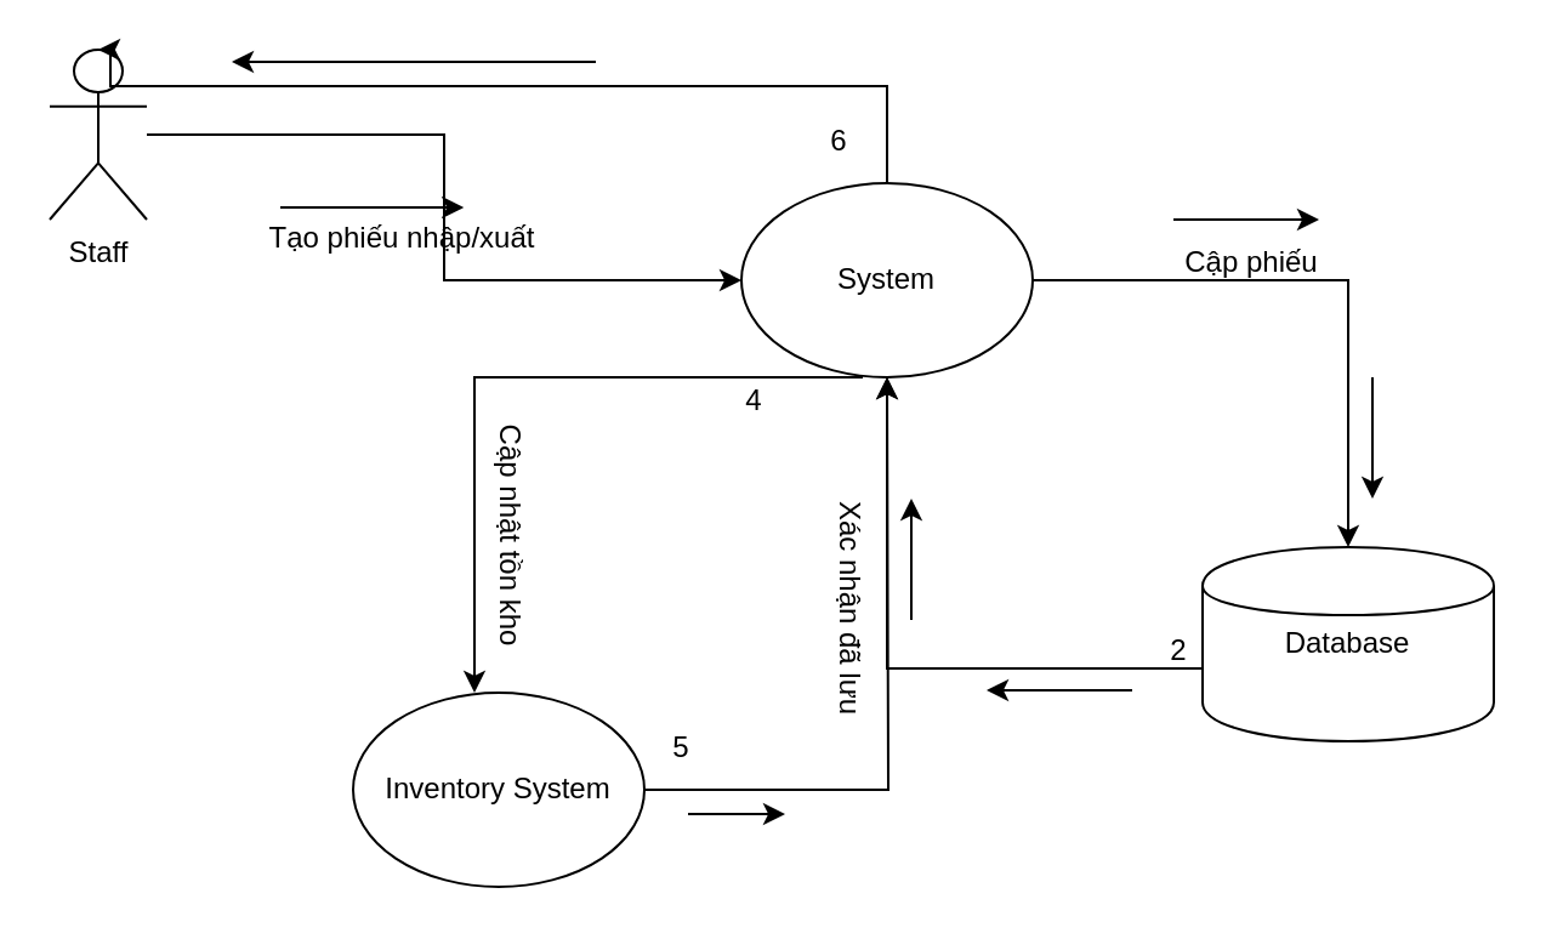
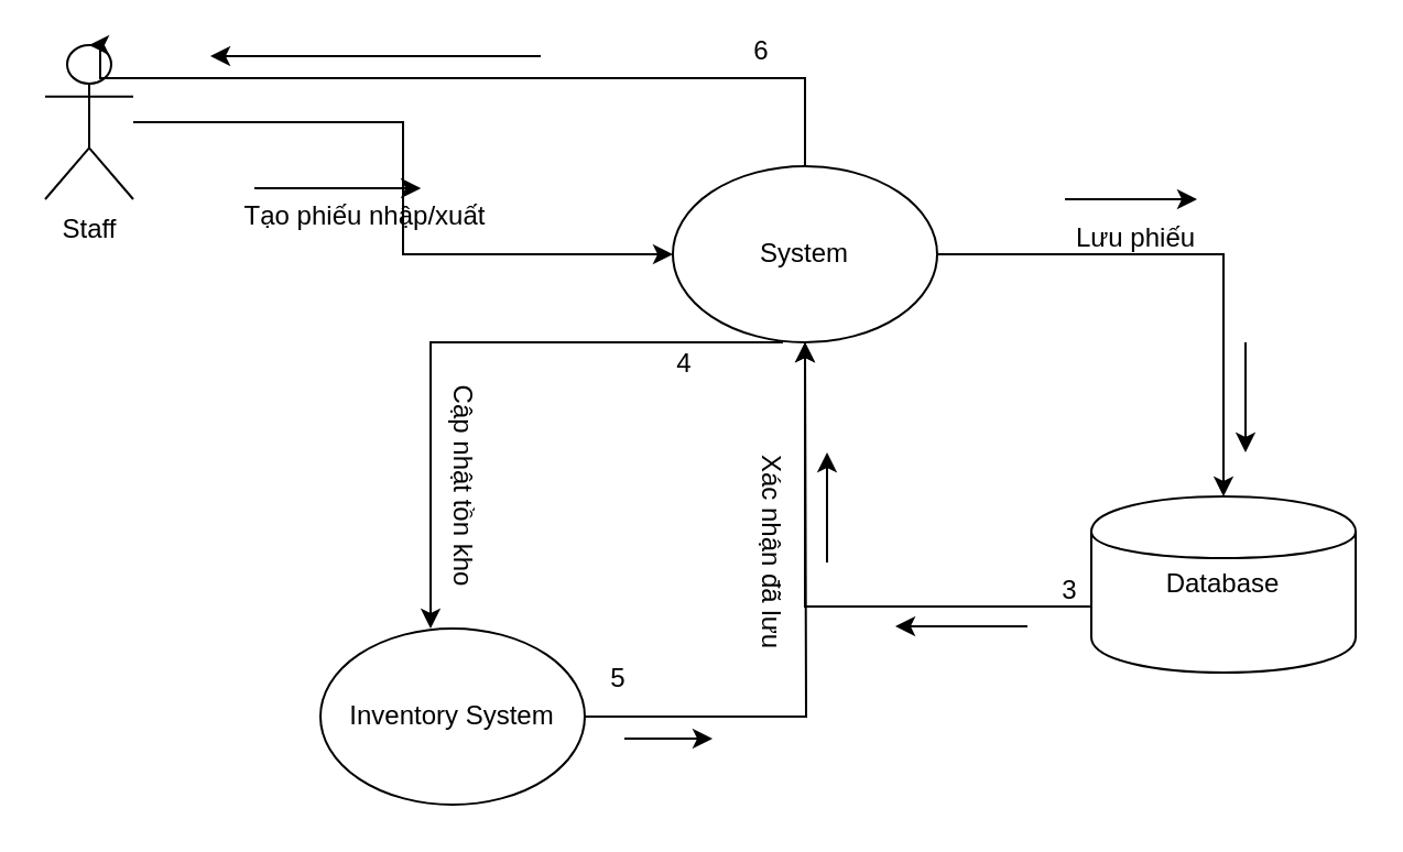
  <mxCell id="0" />
  <mxCell id="1" parent="0" />
  <mxCell id="2" style="edgeStyle=orthogonalEdgeStyle;rounded=0;orthogonalLoop=1;jettySize=auto;html=1;" edge="1" parent="1" source="3" target="6"><mxGeometry relative="1" as="geometry" /></mxCell>
  <mxCell id="3" value="Staff" style="shape=umlActor;verticalLabelPosition=bottom;verticalAlign=top;html=1;outlineConnect=0;" vertex="1" parent="1"><mxGeometry x="20" y="20" width="40" height="70" as="geometry" /></mxCell>
  <mxCell id="4" style="edgeStyle=orthogonalEdgeStyle;rounded=0;orthogonalLoop=1;jettySize=auto;html=1;entryX=0.5;entryY=0;entryDx=0;entryDy=0;" edge="1" parent="1" source="6" target="10"><mxGeometry relative="1" as="geometry"><mxPoint x="555" y="215" as="targetPoint" /></mxGeometry></mxCell>
  <mxCell id="5" style="edgeStyle=orthogonalEdgeStyle;rounded=0;orthogonalLoop=1;jettySize=auto;html=1;entryX=0.5;entryY=0;entryDx=0;entryDy=0;" edge="1" parent="1"><mxGeometry relative="1" as="geometry"><mxPoint x="355" y="155" as="sourcePoint" /><mxPoint x="195" y="285" as="targetPoint" /><Array as="points"><mxPoint x="195" y="155" /></Array></mxGeometry></mxCell>
  <mxCell id="6" value="System" style="ellipse;whiteSpace=wrap;html=1;" vertex="1" parent="1"><mxGeometry x="305" y="75" width="120" height="80" as="geometry" /></mxCell>
  <mxCell id="7" style="edgeStyle=orthogonalEdgeStyle;rounded=0;orthogonalLoop=1;jettySize=auto;html=1;" edge="1" parent="1" source="8"><mxGeometry relative="1" as="geometry"><mxPoint x="365" y="155" as="targetPoint" /></mxGeometry></mxCell>
  <mxCell id="8" value="Inventory System" style="ellipse;whiteSpace=wrap;html=1;" vertex="1" parent="1"><mxGeometry x="145" y="285" width="120" height="80" as="geometry" /></mxCell>
  <mxCell id="9" style="edgeStyle=orthogonalEdgeStyle;rounded=0;orthogonalLoop=1;jettySize=auto;html=1;entryX=0.5;entryY=1;entryDx=0;entryDy=0;entryPerimeter=0;" edge="1" parent="1" source="10" target="6"><mxGeometry relative="1" as="geometry"><mxPoint x="365" y="165" as="targetPoint" /><Array as="points"><mxPoint x="365" y="275" /></Array></mxGeometry></mxCell>
  <mxCell id="10" value="Database" style="shape=cylinder;whiteSpace=wrap;html=1;" vertex="1" parent="1"><mxGeometry x="495" y="225" width="120" height="80" as="geometry" /></mxCell>
  <mxCell id="11" value="Tạo phiếu nhập/xuất" style="text;html=1;align=center;verticalAlign=middle;resizable=0;points=[];autosize=1;strokeColor=none;fillColor=none;" vertex="1" parent="1"><mxGeometry x="100" y="83" width="130" height="30" as="geometry" /></mxCell>
  <mxCell id="12" value="" style="endArrow=classic;html=1;rounded=0;entryX=0.697;entryY=0.067;entryDx=0;entryDy=0;entryPerimeter=0;" edge="1" parent="1" target="11"><mxGeometry width="50" height="50" relative="1" as="geometry"><mxPoint x="115" y="85" as="sourcePoint" /><mxPoint x="165" y="35" as="targetPoint" /></mxGeometry></mxCell>
- <mxCell id="13" value="Cập phiếu" style="text;html=1;align=center;verticalAlign=middle;resizable=0;points=[];autosize=1;strokeColor=none;fillColor=none;" vertex="1" parent="1"><mxGeometry x="475" y="93" width="80" height="30" as="geometry" /></mxCell>
- <mxCell id="14" value="2" style="text;html=1;align=center;verticalAlign=middle;resizable=0;points=[];autosize=1;strokeColor=none;fillColor=none;" vertex="1" parent="1"><mxGeometry x="470" y="253" width="30" height="30" as="geometry" /></mxCell>
+ <mxCell id="13" value="Lưu phiếu" style="text;html=1;align=center;verticalAlign=middle;resizable=0;points=[];autosize=1;strokeColor=none;fillColor=none;" vertex="1" parent="1"><mxGeometry x="475" y="93" width="80" height="30" as="geometry" /></mxCell>
+ <mxCell id="14" value="3" style="text;html=1;align=center;verticalAlign=middle;resizable=0;points=[];autosize=1;strokeColor=none;fillColor=none;" vertex="1" parent="1"><mxGeometry x="470" y="253" width="30" height="30" as="geometry" /></mxCell>
  <mxCell id="15" value="Xác nhận đã lưu" style="text;html=1;align=center;verticalAlign=middle;resizable=0;points=[];autosize=1;strokeColor=none;fillColor=none;rotation=90;" vertex="1" parent="1"><mxGeometry x="295" y="235" width="110" height="30" as="geometry" /></mxCell>
  <mxCell id="16" value="4" style="text;html=1;align=center;verticalAlign=middle;resizable=0;points=[];autosize=1;strokeColor=none;fillColor=none;" vertex="1" parent="1"><mxGeometry x="295" y="150" width="30" height="30" as="geometry" /></mxCell>
  <mxCell id="17" value="Cập nhật tồn kho" style="text;html=1;align=center;verticalAlign=middle;resizable=0;points=[];autosize=1;strokeColor=none;fillColor=none;rotation=90;" vertex="1" parent="1"><mxGeometry x="155" y="205" width="110" height="30" as="geometry" /></mxCell>
  <mxCell id="18" value="5" style="text;html=1;align=center;verticalAlign=middle;resizable=0;points=[];autosize=1;strokeColor=none;fillColor=none;" vertex="1" parent="1"><mxGeometry x="265" y="293" width="30" height="30" as="geometry" /></mxCell>
  <mxCell id="19" style="edgeStyle=orthogonalEdgeStyle;rounded=0;orthogonalLoop=1;jettySize=auto;html=1;entryX=0.5;entryY=0;entryDx=0;entryDy=0;entryPerimeter=0;" edge="1" parent="1" source="6" target="3"><mxGeometry relative="1" as="geometry"><Array as="points"><mxPoint x="365" y="35" /><mxPoint x="45" y="35" /></Array></mxGeometry></mxCell>
  <mxCell id="20" value="" style="endArrow=classic;html=1;rounded=0;" edge="1" parent="1"><mxGeometry width="50" height="50" relative="1" as="geometry"><mxPoint x="483" y="90" as="sourcePoint" /><mxPoint x="543" y="90" as="targetPoint" /></mxGeometry></mxCell>
  <mxCell id="21" value="" style="endArrow=classic;html=1;rounded=0;" edge="1" parent="1"><mxGeometry width="50" height="50" relative="1" as="geometry"><mxPoint x="565" y="155" as="sourcePoint" /><mxPoint x="565" y="205" as="targetPoint" /></mxGeometry></mxCell>
  <mxCell id="22" value="" style="endArrow=classic;html=1;rounded=0;" edge="1" parent="1"><mxGeometry width="50" height="50" relative="1" as="geometry"><mxPoint x="466" y="284" as="sourcePoint" /><mxPoint x="406" y="284" as="targetPoint" /></mxGeometry></mxCell>
  <mxCell id="23" value="" style="endArrow=classic;html=1;rounded=0;" edge="1" parent="1"><mxGeometry width="50" height="50" relative="1" as="geometry"><mxPoint x="375" y="255" as="sourcePoint" /><mxPoint x="375" y="205" as="targetPoint" /></mxGeometry></mxCell>
  <mxCell id="24" value="" style="endArrow=classic;html=1;rounded=0;" edge="1" parent="1"><mxGeometry width="50" height="50" relative="1" as="geometry"><mxPoint x="283" y="335" as="sourcePoint" /><mxPoint x="323" y="335" as="targetPoint" /></mxGeometry></mxCell>
- <mxCell id="25" value="6" style="text;html=1;align=center;verticalAlign=middle;resizable=0;points=[];autosize=1;strokeColor=none;fillColor=none;" vertex="1" parent="1"><mxGeometry x="330" y="43" width="30" height="30" as="geometry" /></mxCell>
+ <mxCell id="25" value="6" style="text;html=1;align=center;verticalAlign=middle;resizable=0;points=[];autosize=1;strokeColor=none;fillColor=none;" vertex="1" parent="1"><mxGeometry x="330" y="8" width="30" height="30" as="geometry" /></mxCell>
  <mxCell id="26" value="" style="endArrow=classic;html=1;rounded=0;" edge="1" parent="1"><mxGeometry width="50" height="50" relative="1" as="geometry"><mxPoint x="245" y="25" as="sourcePoint" /><mxPoint x="95" y="25" as="targetPoint" /></mxGeometry></mxCell>
